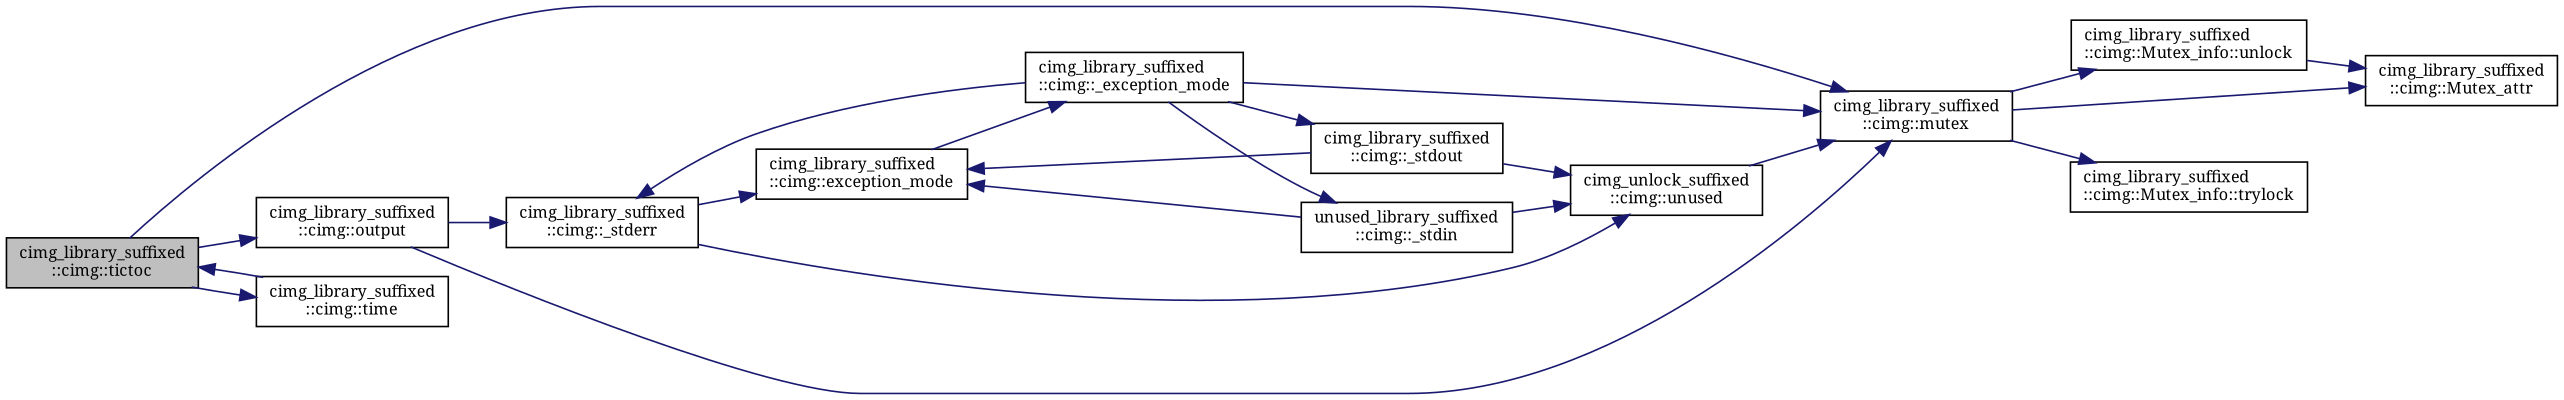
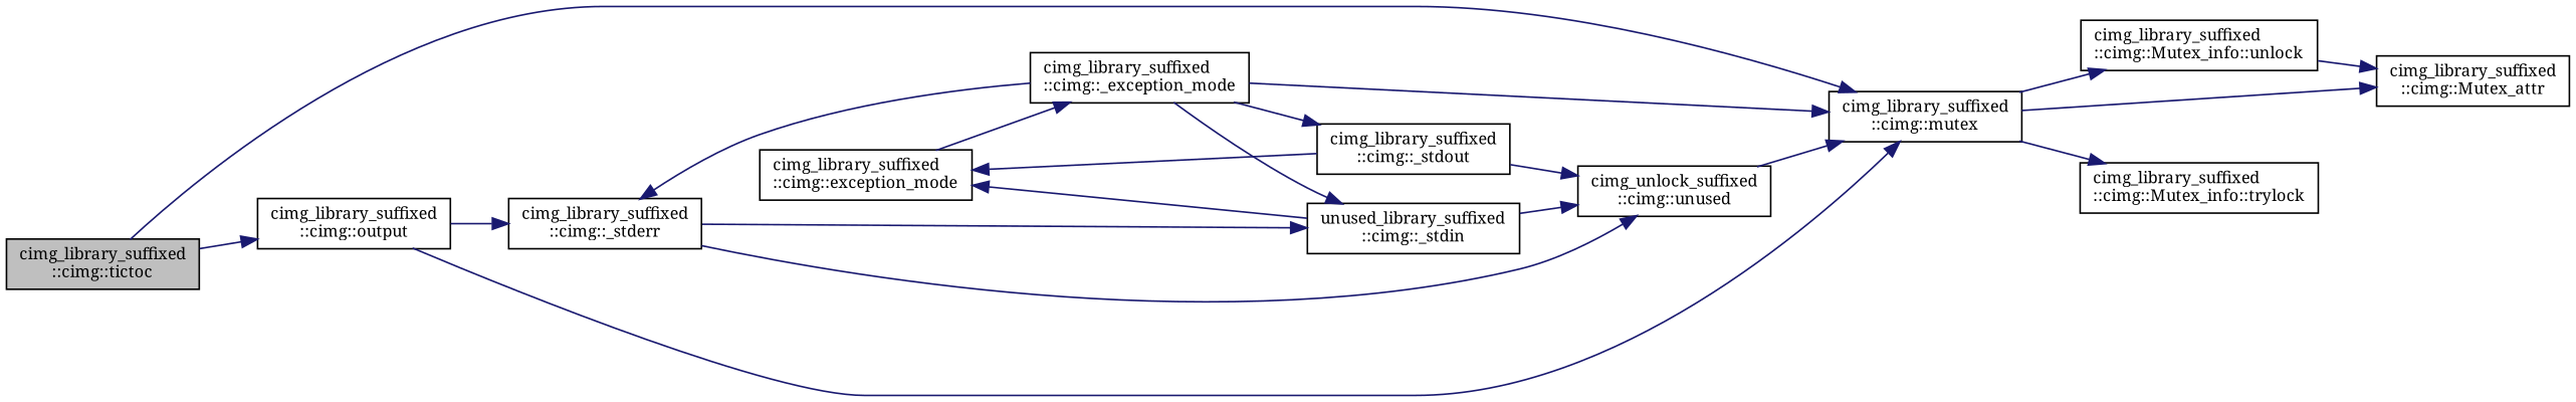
  digraph {
    fontname="Noto Serif"
    rankdir=LR
    node [color=black fillcolor=white fontname="Noto Serif" fontsize=10 shape=record style=filled]
    edge [color=midnightblue fontname="Noto Serif" fontsize=10 labelfontname=Helvetica labelfontsize=10 style=solid]
    n1 [fillcolor=grey75 fontcolor=black height=0.2 label="cimg_library_suffixed\l::cimg::tictoc" width=0.4]
    n2 [height=0.2 label="cimg_library_suffixed\l::cimg::mutex" width=0.4]
    n3 [height=0.2 label="cimg_library_suffixed\l::cimg::output" width=0.4]
-   n4 [height=0.2 label="cimg_library_suffixed\l::cimg::time" width=0.4]
    n5 [height=0.2 label="cimg_library_suffixed\l::cimg::Mutex_attr" width=0.4]
    n6 [height=0.2 label="cimg_library_suffixed\l::cimg::Mutex_info::trylock" width=0.4]
    n7 [height=0.2 label="cimg_library_suffixed\l::cimg::Mutex_info::unlock" width=0.4]
    n8 [height=0.2 label="cimg_library_suffixed\l::cimg::_stderr" width=0.4]
    n9 [height=0.2 label="cimg_library_suffixed\l::cimg::exception_mode" width=0.4]
    n10 [height=0.2 label="cimg_unlock_suffixed\l::cimg::unused" width=0.4]
    n11 [height=0.2 label="cimg_library_suffixed\l::cimg::_exception_mode" width=0.4]
    n12 [height=0.2 label="unused_library_suffixed\l::cimg::_stdin" width=0.4]
    n13 [height=0.2 label="cimg_library_suffixed\l::cimg::_stdout" width=0.4]
    n1 -> n2
    n1 -> n3
-   n1 -> n4
    n2 -> n5
    n2 -> n6
    n2 -> n7
    n3 -> n2
    n3 -> n8
-   n4 -> n1
    n7 -> n5
-   n8 -> n9
+   n8 -> n12
    n8 -> n10
    n9 -> n11
    n10 -> n2
    n11 -> n2
    n11 -> n8
    n11 -> n12
    n11 -> n13
    n12 -> n9
    n12 -> n10
    n13 -> n9
    n13 -> n10
  }
